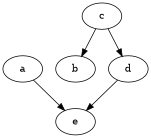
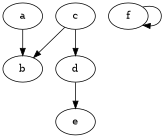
  digraph {
    node [alive=y type=C]
    a [alive=n]
    b
    c [type=B]
    d [type=P]
    e [type=B]
-   a -> e
+   f [finalizer=modern resurrect=b]
+   a -> b
    c -> b
    c -> d
    d -> e
+   f -> f
  }
